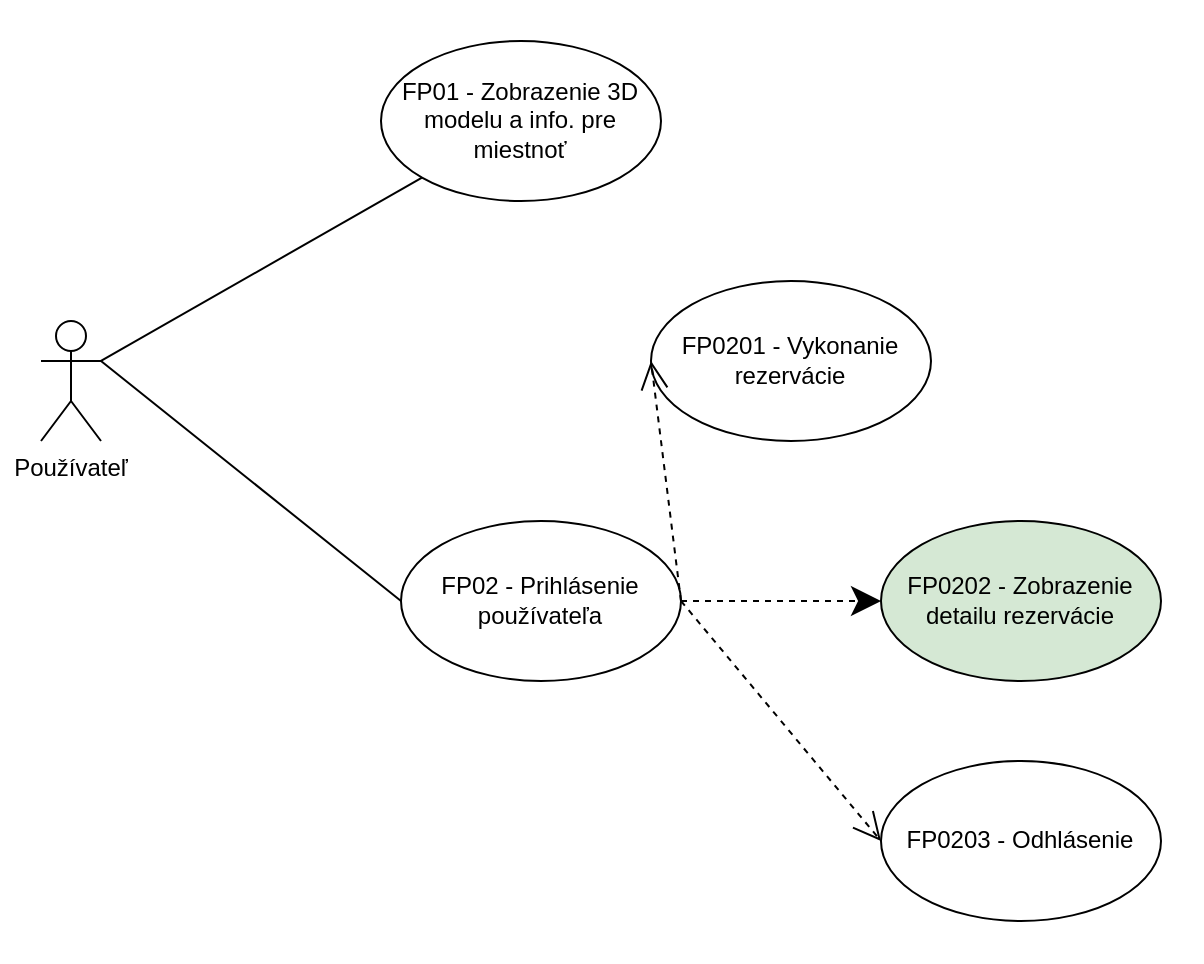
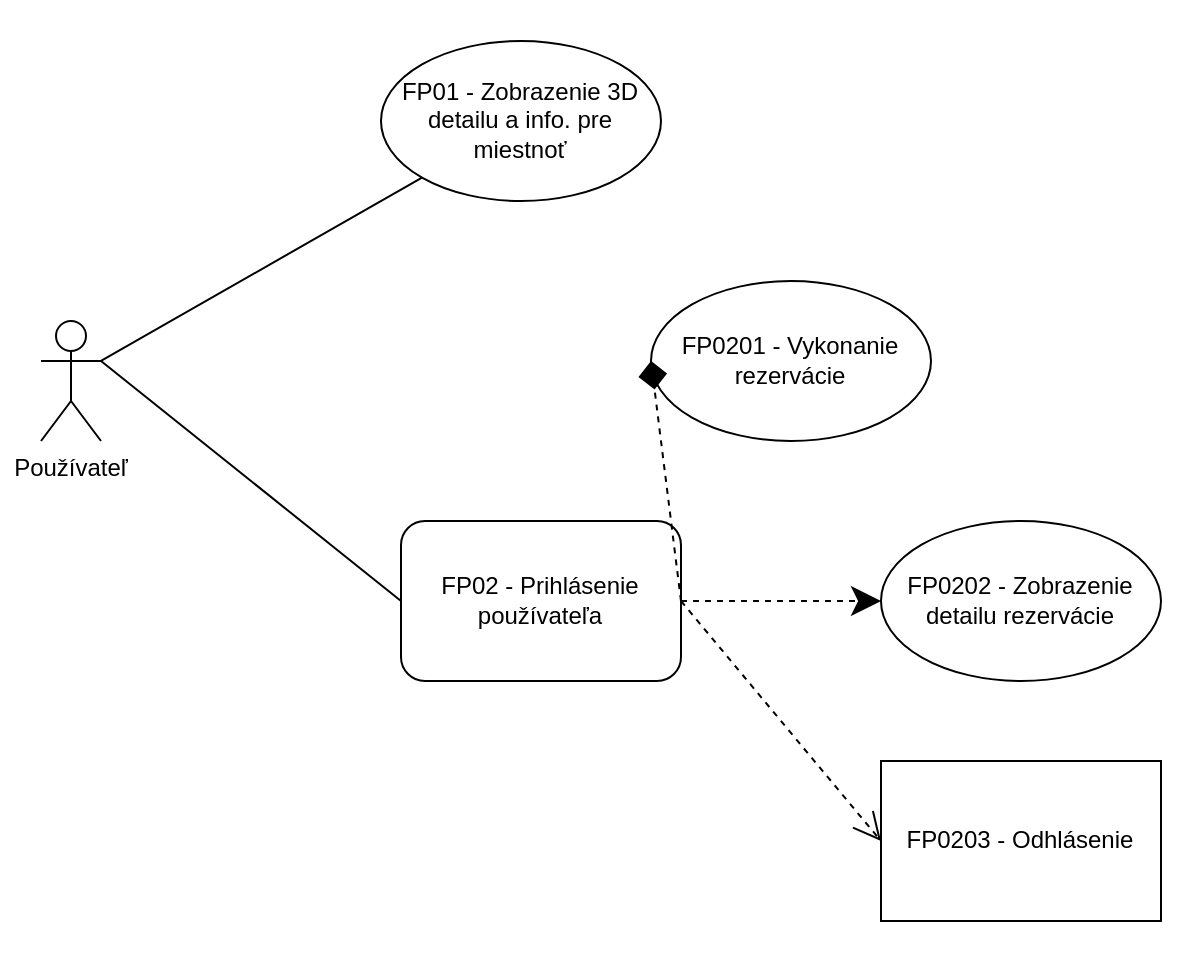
  <mxCell id="0" />
  <mxCell id="1" parent="0" />
  <mxCell id="2" value="Používateľ" style="shape=umlActor;verticalLabelPosition=bottom;labelBackgroundColor=#ffffff;verticalAlign=top;html=1;" vertex="1" parent="1"><mxGeometry x="20" y="160" width="30" height="60" as="geometry" /></mxCell>
- <mxCell id="3" value="FP01 - Zobrazenie 3D modelu a info. pre miestnoť" style="ellipse;whiteSpace=wrap;html=1;" vertex="1" parent="1"><mxGeometry x="190" y="20" width="140" height="80" as="geometry" /></mxCell>
- <mxCell id="4" value="FP02 - Prihlásenie používateľa" style="ellipse;whiteSpace=wrap;html=1;" vertex="1" parent="1"><mxGeometry x="200" y="260" width="140" height="80" as="geometry" /></mxCell>
+ <mxCell id="3" value="FP01 - Zobrazenie 3D detailu a info. pre miestnoť" style="ellipse;whiteSpace=wrap;html=1;" vertex="1" parent="1"><mxGeometry x="190" y="20" width="140" height="80" as="geometry" /></mxCell>
+ <mxCell id="4" value="FP02 - Prihlásenie používateľa" style="whiteSpace=wrap;html=1;rounded=1;" vertex="1" parent="1"><mxGeometry x="200" y="260" width="140" height="80" as="geometry" /></mxCell>
  <mxCell id="5" value="FP0201 - Vykonanie rezervácie" style="ellipse;whiteSpace=wrap;html=1;" vertex="1" parent="1"><mxGeometry x="325" y="140" width="140" height="80" as="geometry" /></mxCell>
- <mxCell id="6" value="FP0202 - Zobrazenie detailu rezervácie" style="ellipse;whiteSpace=wrap;html=1;fillColor=#d5e8d4;" vertex="1" parent="1"><mxGeometry x="440" y="260" width="140" height="80" as="geometry" /></mxCell>
- <mxCell id="7" value="FP0203 - Odhlásenie" style="ellipse;whiteSpace=wrap;html=1;" vertex="1" parent="1"><mxGeometry x="440" y="380" width="140" height="80" as="geometry" /></mxCell>
+ <mxCell id="6" value="FP0202 - Zobrazenie detailu rezervácie" style="ellipse;whiteSpace=wrap;html=1;" vertex="1" parent="1"><mxGeometry x="440" y="260" width="140" height="80" as="geometry" /></mxCell>
+ <mxCell id="7" value="FP0203 - Odhlásenie" style="whiteSpace=wrap;html=1;rounded=0;" vertex="1" parent="1"><mxGeometry x="440" y="380" width="140" height="80" as="geometry" /></mxCell>
  <mxCell id="8" value="" style="endArrow=none;html=1;entryX=0;entryY=1;entryDx=0;entryDy=0;exitX=1;exitY=0.333;exitDx=0;exitDy=0;exitPerimeter=0;" edge="1" parent="1" source="2" target="3"><mxGeometry relative="1" as="geometry"><mxPoint x="69.833" y="160.167" as="sourcePoint" /><mxPoint x="310" y="160" as="targetPoint" /></mxGeometry></mxCell>
  <mxCell id="9" value="" style="endArrow=none;html=1;exitX=1;exitY=0.333;exitDx=0;exitDy=0;exitPerimeter=0;entryX=0;entryY=0.5;entryDx=0;entryDy=0;" edge="1" parent="1" source="2" target="4"><mxGeometry relative="1" as="geometry"><mxPoint x="-20" y="330" as="sourcePoint" /><mxPoint x="140" y="330" as="targetPoint" /></mxGeometry></mxCell>
  <mxCell id="10" value="" style="endArrow=open;endSize=12;dashed=1;html=1;exitX=1;exitY=0.5;exitDx=0;exitDy=0;entryX=0;entryY=0.5;entryDx=0;entryDy=0;" edge="1" parent="1" source="4" target="7"><mxGeometry y="-10" width="160" relative="1" as="geometry"><mxPoint x="250" y="460" as="sourcePoint" /><mxPoint x="410" y="460" as="targetPoint" /><mxPoint as="offset" /></mxGeometry></mxCell>
- <mxCell id="11" value="" style="endArrow=open;endSize=12;dashed=1;html=1;entryX=0;entryY=0.5;entryDx=0;entryDy=0;exitX=1;exitY=0.5;exitDx=0;exitDy=0;" edge="1" parent="1" source="4" target="5"><mxGeometry y="60" width="160" relative="1" as="geometry"><mxPoint x="250" y="228.5" as="sourcePoint" /><mxPoint x="410" y="228.5" as="targetPoint" /><mxPoint as="offset" /></mxGeometry></mxCell>
+ <mxCell id="11" value="" style="endArrow=diamond;endSize=12;dashed=1;html=1;entryX=0;entryY=0.5;entryDx=0;entryDy=0;exitX=1;exitY=0.5;exitDx=0;exitDy=0;" edge="1" parent="1" source="4" target="5"><mxGeometry y="60" width="160" relative="1" as="geometry"><mxPoint x="250" y="228.5" as="sourcePoint" /><mxPoint x="410" y="228.5" as="targetPoint" /><mxPoint as="offset" /></mxGeometry></mxCell>
  <mxCell id="12" value="" style="endArrow=classic;endSize=12;dashed=1;html=1;exitX=1;exitY=0.5;exitDx=0;exitDy=0;entryX=0;entryY=0.5;entryDx=0;entryDy=0;" edge="1" parent="1" source="4" target="6"><mxGeometry y="-10" width="160" relative="1" as="geometry"><mxPoint x="350" y="310" as="sourcePoint" /><mxPoint x="430" y="470" as="targetPoint" /><mxPoint as="offset" /></mxGeometry></mxCell>
